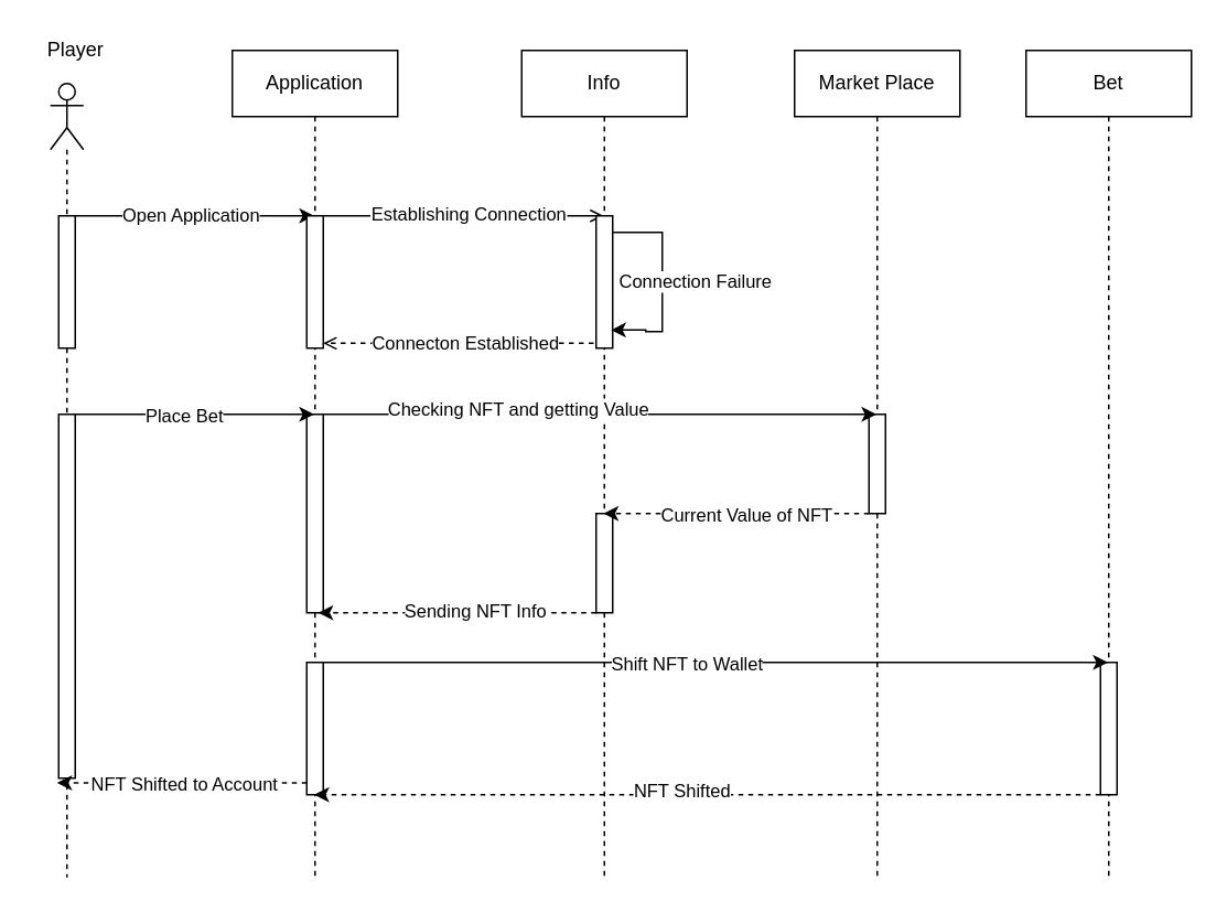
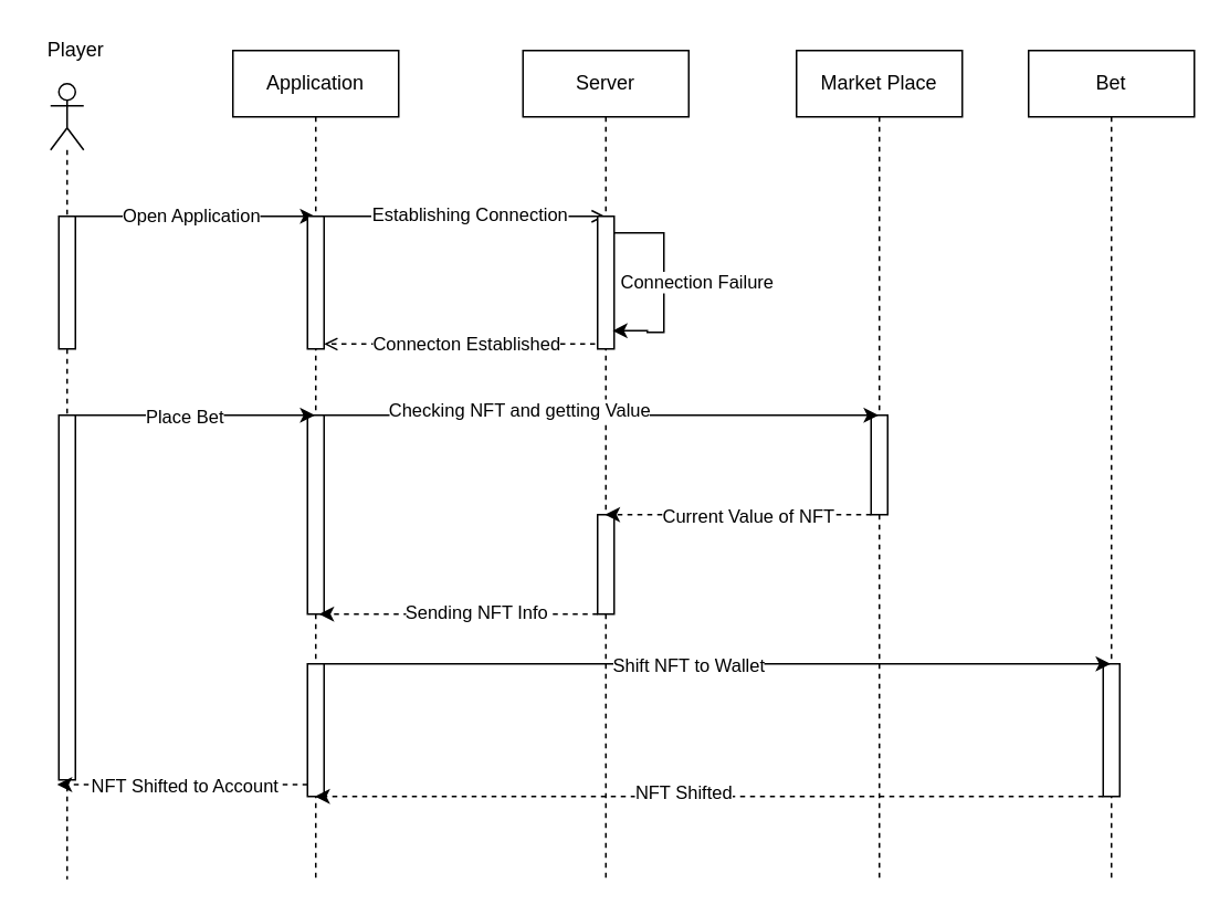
  <mxCell id="0" />
  <mxCell id="1" parent="0" />
  <mxCell id="2" value="Open Application" style="edgeStyle=none;rounded=0;orthogonalLoop=1;jettySize=auto;html=1;endArrow=classic;endFill=1;" edge="1" parent="1" source="3" target="9"><mxGeometry relative="1" as="geometry"><Array as="points"><mxPoint x="120" y="130" /></Array></mxGeometry></mxCell>
  <mxCell id="3" value="" style="shape=umlLifeline;participant=umlActor;perimeter=lifelinePerimeter;whiteSpace=wrap;html=1;container=1;collapsible=0;recursiveResize=0;verticalAlign=top;spacingTop=36;outlineConnect=0;" vertex="1" parent="1"><mxGeometry x="30" y="50" width="20" height="480" as="geometry" /></mxCell>
  <mxCell id="4" value="" style="html=1;points=[];perimeter=orthogonalPerimeter;" vertex="1" parent="3"><mxGeometry x="5" y="80" width="10" height="80" as="geometry" /></mxCell>
  <mxCell id="5" value="" style="html=1;points=[];perimeter=orthogonalPerimeter;" vertex="1" parent="3"><mxGeometry x="5" y="200" width="10" height="220" as="geometry" /></mxCell>
  <mxCell id="6" value="Player" style="text;html=1;align=center;verticalAlign=middle;resizable=0;points=[];autosize=1;strokeColor=none;fillColor=none;" vertex="1" parent="1"><mxGeometry x="20" y="20" width="50" height="20" as="geometry" /></mxCell>
  <mxCell id="7" style="edgeStyle=none;rounded=0;orthogonalLoop=1;jettySize=auto;html=1;endArrow=open;endFill=0;" edge="1" parent="1" source="10" target="15"><mxGeometry relative="1" as="geometry"><Array as="points"><mxPoint x="280" y="130" /></Array></mxGeometry></mxCell>
  <mxCell id="8" value="Establishing Connection" style="edgeLabel;html=1;align=center;verticalAlign=middle;resizable=0;points=[];" vertex="1" connectable="0" parent="7"><mxGeometry x="0.32" y="2" relative="1" as="geometry"><mxPoint x="-25" as="offset" /></mxGeometry></mxCell>
  <mxCell id="9" value="Application" style="shape=umlLifeline;perimeter=lifelinePerimeter;whiteSpace=wrap;html=1;container=1;collapsible=0;recursiveResize=0;outlineConnect=0;" vertex="1" parent="1"><mxGeometry x="140" y="30" width="100" height="500" as="geometry" /></mxCell>
  <mxCell id="10" value="" style="html=1;points=[];perimeter=orthogonalPerimeter;" vertex="1" parent="9"><mxGeometry x="45" y="100" width="10" height="80" as="geometry" /></mxCell>
  <mxCell id="11" value="" style="html=1;points=[];perimeter=orthogonalPerimeter;" vertex="1" parent="9"><mxGeometry x="45" y="220" width="10" height="120" as="geometry" /></mxCell>
  <mxCell id="12" value="" style="html=1;points=[];perimeter=orthogonalPerimeter;" vertex="1" parent="9"><mxGeometry x="45" y="370" width="10" height="80" as="geometry" /></mxCell>
  <mxCell id="13" style="edgeStyle=none;rounded=0;orthogonalLoop=1;jettySize=auto;html=1;entryX=1;entryY=0.963;entryDx=0;entryDy=0;entryPerimeter=0;endArrow=open;endFill=0;dashed=1;" edge="1" parent="1" source="15" target="10"><mxGeometry relative="1" as="geometry" /></mxCell>
  <mxCell id="14" value="Connecton Established" style="edgeLabel;html=1;align=center;verticalAlign=middle;resizable=0;points=[];" vertex="1" connectable="0" parent="13"><mxGeometry x="0.139" y="-3" relative="1" as="geometry"><mxPoint x="13" y="2" as="offset" /></mxGeometry></mxCell>
- <mxCell id="15" value="Info" style="shape=umlLifeline;perimeter=lifelinePerimeter;whiteSpace=wrap;html=1;container=1;collapsible=0;recursiveResize=0;outlineConnect=0;" vertex="1" parent="1"><mxGeometry x="315" y="30" width="100" height="500" as="geometry" /></mxCell>
+ <mxCell id="15" value="Server" style="shape=umlLifeline;perimeter=lifelinePerimeter;whiteSpace=wrap;html=1;container=1;collapsible=0;recursiveResize=0;outlineConnect=0;" vertex="1" parent="1"><mxGeometry x="315" y="30" width="100" height="500" as="geometry" /></mxCell>
  <mxCell id="16" value="" style="html=1;points=[];perimeter=orthogonalPerimeter;" vertex="1" parent="15"><mxGeometry x="45" y="100" width="10" height="80" as="geometry" /></mxCell>
  <mxCell id="17" value="Connection Failure" style="edgeStyle=orthogonalEdgeStyle;rounded=0;orthogonalLoop=1;jettySize=auto;elbow=vertical;html=1;endArrow=classic;endFill=1;entryX=0.9;entryY=0.863;entryDx=0;entryDy=0;entryPerimeter=0;" edge="1" parent="15" source="16" target="16"><mxGeometry x="-0.016" y="20" relative="1" as="geometry"><mxPoint x="115" y="150" as="targetPoint" /><Array as="points"><mxPoint x="85" y="110" /><mxPoint x="85" y="170" /><mxPoint x="75" y="170" /><mxPoint x="75" y="169" /></Array><mxPoint as="offset" /></mxGeometry></mxCell>
  <mxCell id="18" value="" style="html=1;points=[];perimeter=orthogonalPerimeter;" vertex="1" parent="15"><mxGeometry x="45" y="280" width="10" height="60" as="geometry" /></mxCell>
  <mxCell id="19" value="Market Place" style="shape=umlLifeline;perimeter=lifelinePerimeter;whiteSpace=wrap;html=1;container=1;collapsible=0;recursiveResize=0;outlineConnect=0;" vertex="1" parent="1"><mxGeometry x="480" y="30" width="100" height="500" as="geometry" /></mxCell>
  <mxCell id="20" value="" style="html=1;points=[];perimeter=orthogonalPerimeter;" vertex="1" parent="19"><mxGeometry x="45" y="220" width="10" height="60" as="geometry" /></mxCell>
  <mxCell id="21" value="Bet" style="shape=umlLifeline;perimeter=lifelinePerimeter;whiteSpace=wrap;html=1;container=1;collapsible=0;recursiveResize=0;outlineConnect=0;" vertex="1" parent="1"><mxGeometry x="620" y="30" width="100" height="500" as="geometry" /></mxCell>
  <mxCell id="22" value="" style="html=1;points=[];perimeter=orthogonalPerimeter;" vertex="1" parent="21"><mxGeometry x="45" y="370" width="10" height="80" as="geometry" /></mxCell>
  <mxCell id="23" style="edgeStyle=none;rounded=0;orthogonalLoop=1;jettySize=auto;html=1;endArrow=classic;endFill=1;" edge="1" parent="1" source="5" target="9"><mxGeometry relative="1" as="geometry"><Array as="points"><mxPoint x="120" y="250" /></Array></mxGeometry></mxCell>
  <mxCell id="24" value="Place Bet" style="edgeLabel;html=1;align=center;verticalAlign=middle;resizable=0;points=[];" vertex="1" connectable="0" parent="23"><mxGeometry x="-0.336" relative="1" as="geometry"><mxPoint x="17" as="offset" /></mxGeometry></mxCell>
  <mxCell id="25" style="edgeStyle=none;rounded=0;orthogonalLoop=1;jettySize=auto;html=1;endArrow=classic;endFill=1;elbow=vertical;" edge="1" parent="1" source="11" target="19"><mxGeometry relative="1" as="geometry"><Array as="points"><mxPoint x="360" y="250" /></Array></mxGeometry></mxCell>
  <mxCell id="26" value="Checking NFT and getting Value" style="edgeLabel;html=1;align=center;verticalAlign=middle;resizable=0;points=[];" vertex="1" connectable="0" parent="25"><mxGeometry x="-0.3" y="4" relative="1" as="geometry"><mxPoint as="offset" /></mxGeometry></mxCell>
  <mxCell id="27" style="edgeStyle=none;rounded=0;orthogonalLoop=1;jettySize=auto;html=1;endArrow=classic;endFill=1;elbow=vertical;dashed=1;" edge="1" parent="1" source="20" target="15"><mxGeometry relative="1" as="geometry"><Array as="points"><mxPoint x="450" y="310" /></Array></mxGeometry></mxCell>
  <mxCell id="28" value="Current Value of NFT" style="edgeLabel;html=1;align=center;verticalAlign=middle;resizable=0;points=[];" vertex="1" connectable="0" parent="27"><mxGeometry x="0.221" y="2" relative="1" as="geometry"><mxPoint x="23" y="-2" as="offset" /></mxGeometry></mxCell>
  <mxCell id="29" style="edgeStyle=none;rounded=0;orthogonalLoop=1;jettySize=auto;html=1;entryX=0.7;entryY=1;entryDx=0;entryDy=0;entryPerimeter=0;dashed=1;endArrow=classic;endFill=1;elbow=vertical;" edge="1" parent="1" source="18" target="11"><mxGeometry relative="1" as="geometry" /></mxCell>
  <mxCell id="30" value="Sending NFT Info" style="edgeLabel;html=1;align=center;verticalAlign=middle;resizable=0;points=[];" vertex="1" connectable="0" parent="29"><mxGeometry x="-0.119" y="-2" relative="1" as="geometry"><mxPoint as="offset" /></mxGeometry></mxCell>
  <mxCell id="31" style="edgeStyle=none;rounded=0;orthogonalLoop=1;jettySize=auto;html=1;endArrow=classic;endFill=1;elbow=vertical;" edge="1" parent="1" source="12" target="21"><mxGeometry relative="1" as="geometry"><Array as="points"><mxPoint x="440" y="400" /></Array></mxGeometry></mxCell>
  <mxCell id="32" value="Shift NFT to Wallet" style="edgeLabel;html=1;align=center;verticalAlign=middle;resizable=0;points=[];" vertex="1" connectable="0" parent="31"><mxGeometry x="-0.077" relative="1" as="geometry"><mxPoint as="offset" /></mxGeometry></mxCell>
  <mxCell id="33" style="edgeStyle=none;rounded=0;orthogonalLoop=1;jettySize=auto;html=1;endArrow=classic;endFill=1;elbow=vertical;dashed=1;" edge="1" parent="1" source="22" target="9"><mxGeometry relative="1" as="geometry"><Array as="points"><mxPoint x="480" y="480" /></Array></mxGeometry></mxCell>
  <mxCell id="34" value="NFT Shifted" style="edgeLabel;html=1;align=center;verticalAlign=middle;resizable=0;points=[];" vertex="1" connectable="0" parent="33"><mxGeometry x="0.068" y="-3" relative="1" as="geometry"><mxPoint as="offset" /></mxGeometry></mxCell>
  <mxCell id="35" style="edgeStyle=none;rounded=0;orthogonalLoop=1;jettySize=auto;html=1;entryX=-0.1;entryY=1.013;entryDx=0;entryDy=0;entryPerimeter=0;dashed=1;endArrow=classic;endFill=1;elbow=vertical;" edge="1" parent="1" source="12" target="5"><mxGeometry relative="1" as="geometry" /></mxCell>
  <mxCell id="36" value="NFT Shifted to Account" style="edgeLabel;html=1;align=center;verticalAlign=middle;resizable=0;points=[];" vertex="1" connectable="0" parent="35"><mxGeometry x="0.152" y="1" relative="1" as="geometry"><mxPoint x="12" as="offset" /></mxGeometry></mxCell>
